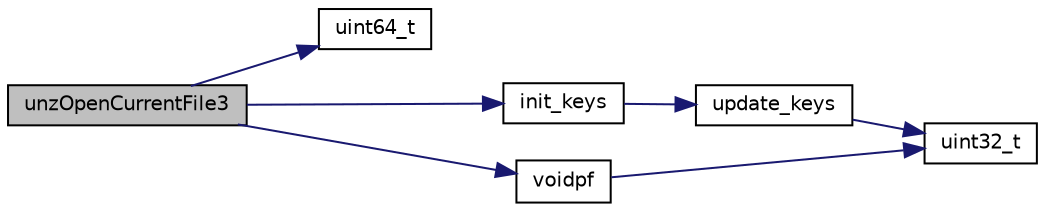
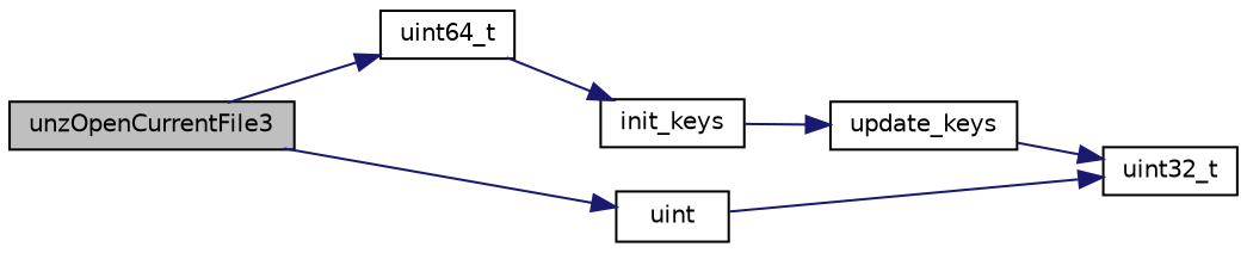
  digraph {
    rankdir=LR
    node [color=black fillcolor=white fontname=Helvetica fontsize=10 shape=record style=filled]
    edge [color=midnightblue fontname=Helvetica fontsize=10 labelfontname=Helvetica labelfontsize=10 style=solid]
    n1 [fillcolor=grey75 fontcolor=black height=0.2 label=unzOpenCurrentFile3 width=0.4]
    n2 [height=0.2 label=uint64_t width=0.4]
-   n3 [height=0.2 label=voidpf width=0.4]
+   n3 [height=0.2 label=uint width=0.4]
    n4 [height=0.2 label=init_keys width=0.4]
    n5 [height=0.2 label=uint32_t width=0.4]
    n6 [height=0.2 label=update_keys width=0.4]
    n1 -> n2
    n1 -> n3
-   n1 -> n4
+   n2 -> n4
    n3 -> n5
    n4 -> n6
    n6 -> n5
  }
